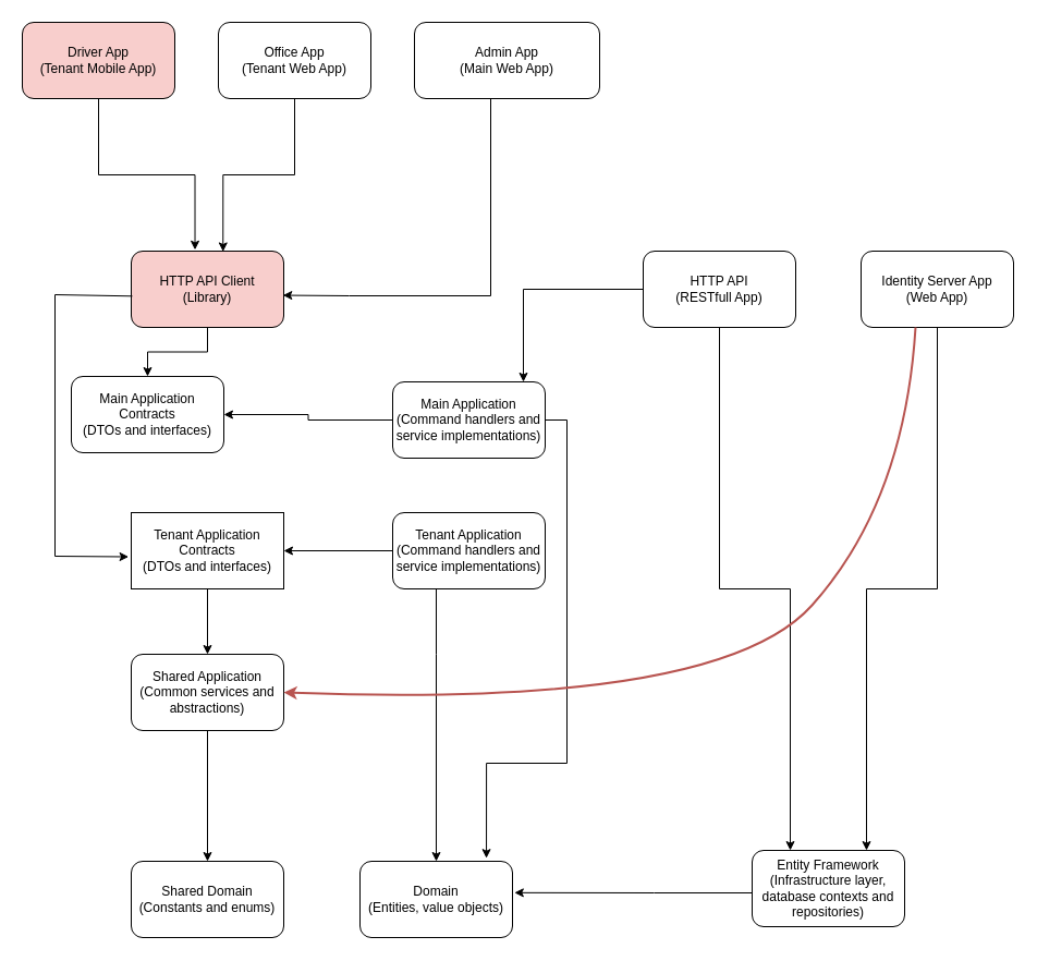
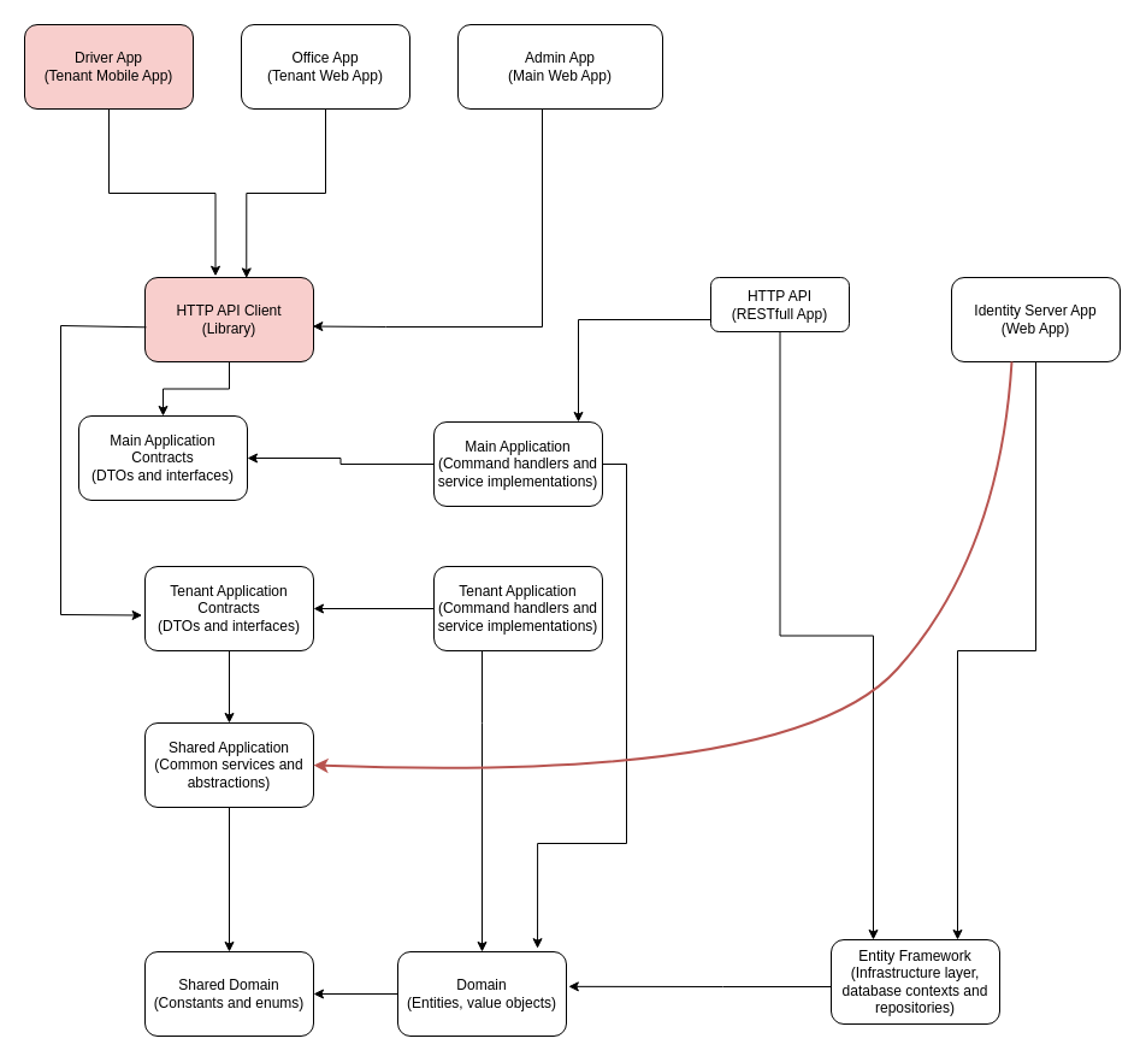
  <mxCell id="0" />
  <mxCell id="1" parent="0" />
  <mxCell id="2" style="edgeStyle=orthogonalEdgeStyle;rounded=0;orthogonalLoop=1;jettySize=auto;html=1;entryX=0.418;entryY=-0.017;entryDx=0;entryDy=0;entryPerimeter=0;" edge="1" parent="1" source="3" target="11"><mxGeometry relative="1" as="geometry" /></mxCell>
  <mxCell id="3" value="Driver App&lt;br&gt;(Tenant Mobile App)" style="rounded=1;whiteSpace=wrap;html=1;fillColor=#f8cecc;" vertex="1" parent="1"><mxGeometry x="20" y="20" width="140" height="70" as="geometry" /></mxCell>
  <mxCell id="4" style="edgeStyle=orthogonalEdgeStyle;rounded=0;orthogonalLoop=1;jettySize=auto;html=1;entryX=0.602;entryY=0.007;entryDx=0;entryDy=0;entryPerimeter=0;" edge="1" parent="1" source="5" target="11"><mxGeometry relative="1" as="geometry" /></mxCell>
  <mxCell id="5" value="Office App&lt;br&gt;(Tenant Web App)" style="rounded=1;whiteSpace=wrap;html=1;" vertex="1" parent="1"><mxGeometry x="200" y="20" width="140" height="70" as="geometry" /></mxCell>
  <mxCell id="6" style="edgeStyle=orthogonalEdgeStyle;rounded=0;orthogonalLoop=1;jettySize=auto;html=1;entryX=0.995;entryY=0.579;entryDx=0;entryDy=0;entryPerimeter=0;" edge="1" parent="1" source="7" target="11"><mxGeometry relative="1" as="geometry"><mxPoint x="450" y="300" as="targetPoint" /><Array as="points"><mxPoint x="450" y="271" /><mxPoint x="320" y="271" /></Array></mxGeometry></mxCell>
  <mxCell id="7" value="Admin App&lt;br&gt;(Main Web App)" style="rounded=1;whiteSpace=wrap;html=1;" vertex="1" parent="1"><mxGeometry x="380" y="20" width="170" height="70" as="geometry" /></mxCell>
  <mxCell id="8" style="edgeStyle=orthogonalEdgeStyle;rounded=0;orthogonalLoop=1;jettySize=auto;html=1;entryX=0.75;entryY=0;entryDx=0;entryDy=0;" edge="1" parent="1" source="9" target="30"><mxGeometry relative="1" as="geometry" /></mxCell>
  <mxCell id="9" value="Identity Server App &lt;br&gt;(Web App)" style="rounded=1;whiteSpace=wrap;html=1;" vertex="1" parent="1"><mxGeometry x="790" y="230" width="140" height="70" as="geometry" /></mxCell>
  <mxCell id="10" style="edgeStyle=orthogonalEdgeStyle;rounded=0;orthogonalLoop=1;jettySize=auto;html=1;entryX=0.5;entryY=0;entryDx=0;entryDy=0;" edge="1" parent="1" source="11" target="15"><mxGeometry relative="1" as="geometry" /></mxCell>
  <mxCell id="11" value="HTTP API Client&lt;br&gt;(Library)" style="rounded=1;whiteSpace=wrap;html=1;fillColor=#f8cecc;" vertex="1" parent="1"><mxGeometry x="120" y="230" width="140" height="70" as="geometry" /></mxCell>
  <mxCell id="12" style="edgeStyle=orthogonalEdgeStyle;rounded=0;orthogonalLoop=1;jettySize=auto;html=1;" edge="1" parent="1" source="14" target="18"><mxGeometry relative="1" as="geometry"><Array as="points"><mxPoint x="480" y="265" /></Array></mxGeometry></mxCell>
  <mxCell id="13" style="edgeStyle=orthogonalEdgeStyle;rounded=0;orthogonalLoop=1;jettySize=auto;html=1;entryX=0.25;entryY=0;entryDx=0;entryDy=0;" edge="1" parent="1" source="14" target="30"><mxGeometry relative="1" as="geometry" /></mxCell>
- <mxCell id="14" value="HTTP API&lt;br&gt;(RESTfull App)" style="rounded=1;whiteSpace=wrap;html=1;" vertex="1" parent="1"><mxGeometry x="590" y="230" width="140" height="70" as="geometry" /></mxCell>
+ <mxCell id="14" value="HTTP API&lt;br&gt;(RESTfull App)" style="rounded=1;whiteSpace=wrap;html=1;" vertex="1" parent="1"><mxGeometry x="590" y="230" width="115" height="45" as="geometry" /></mxCell>
  <mxCell id="15" value="Main Application Contracts&lt;br&gt;(DTOs and interfaces)" style="rounded=1;whiteSpace=wrap;html=1;" vertex="1" parent="1"><mxGeometry x="65" y="345" width="140" height="70" as="geometry" /></mxCell>
  <mxCell id="16" style="edgeStyle=orthogonalEdgeStyle;rounded=0;orthogonalLoop=1;jettySize=auto;html=1;entryX=1;entryY=0.5;entryDx=0;entryDy=0;" edge="1" parent="1" source="18" target="15"><mxGeometry relative="1" as="geometry" /></mxCell>
  <mxCell id="17" style="edgeStyle=orthogonalEdgeStyle;rounded=0;orthogonalLoop=1;jettySize=auto;html=1;entryX=0.829;entryY=-0.04;entryDx=0;entryDy=0;entryPerimeter=0;" edge="1" parent="1" source="18" target="28"><mxGeometry relative="1" as="geometry"><Array as="points"><mxPoint x="520" y="385" /><mxPoint x="520" y="700" /><mxPoint x="446" y="700" /></Array></mxGeometry></mxCell>
  <mxCell id="18" value="Main Application&lt;br&gt;(Command handlers and service implementations)" style="rounded=1;whiteSpace=wrap;html=1;" vertex="1" parent="1"><mxGeometry x="360" y="350" width="140" height="70" as="geometry" /></mxCell>
  <mxCell id="19" style="edgeStyle=orthogonalEdgeStyle;rounded=0;orthogonalLoop=1;jettySize=auto;html=1;entryX=0.5;entryY=0;entryDx=0;entryDy=0;" edge="1" parent="1" source="20" target="25"><mxGeometry relative="1" as="geometry" /></mxCell>
- <mxCell id="20" value="Tenant Application Contracts&lt;br&gt;(DTOs and interfaces)" style="whiteSpace=wrap;html=1;rounded=0;" vertex="1" parent="1"><mxGeometry x="120" y="470" width="140" height="70" as="geometry" /></mxCell>
+ <mxCell id="20" value="Tenant Application Contracts&lt;br&gt;(DTOs and interfaces)" style="rounded=1;whiteSpace=wrap;html=1;" vertex="1" parent="1"><mxGeometry x="120" y="470" width="140" height="70" as="geometry" /></mxCell>
  <mxCell id="21" style="edgeStyle=orthogonalEdgeStyle;rounded=0;orthogonalLoop=1;jettySize=auto;html=1;entryX=1;entryY=0.5;entryDx=0;entryDy=0;" edge="1" parent="1" source="23" target="20"><mxGeometry relative="1" as="geometry" /></mxCell>
  <mxCell id="22" style="edgeStyle=orthogonalEdgeStyle;rounded=0;orthogonalLoop=1;jettySize=auto;html=1;entryX=0.5;entryY=0;entryDx=0;entryDy=0;" edge="1" parent="1" source="23" target="28"><mxGeometry relative="1" as="geometry"><Array as="points"><mxPoint x="400" y="600" /><mxPoint x="400" y="600" /></Array></mxGeometry></mxCell>
  <mxCell id="23" value="Tenant Application&lt;br&gt;(Command handlers and service implementations)" style="rounded=1;whiteSpace=wrap;html=1;" vertex="1" parent="1"><mxGeometry x="360" y="470" width="140" height="70" as="geometry" /></mxCell>
  <mxCell id="24" style="edgeStyle=orthogonalEdgeStyle;rounded=0;orthogonalLoop=1;jettySize=auto;html=1;entryX=0.5;entryY=0;entryDx=0;entryDy=0;" edge="1" parent="1" source="25" target="26"><mxGeometry relative="1" as="geometry" /></mxCell>
  <mxCell id="25" value="Shared Application (Common services and abstractions)" style="rounded=1;whiteSpace=wrap;html=1;" vertex="1" parent="1"><mxGeometry x="120" y="600" width="140" height="70" as="geometry" /></mxCell>
  <mxCell id="26" value="Shared Domain&lt;br&gt;(Constants and enums)" style="rounded=1;whiteSpace=wrap;html=1;" vertex="1" parent="1"><mxGeometry x="120" y="790" width="140" height="70" as="geometry" /></mxCell>
+ <mxCell id="27" style="edgeStyle=orthogonalEdgeStyle;rounded=0;orthogonalLoop=1;jettySize=auto;html=1;entryX=1;entryY=0.5;entryDx=0;entryDy=0;" edge="1" parent="1" source="28" target="26"><mxGeometry relative="1" as="geometry" /></mxCell>
  <mxCell id="28" value="Domain&lt;br&gt;(Entities, value objects)" style="rounded=1;whiteSpace=wrap;html=1;" vertex="1" parent="1"><mxGeometry x="330" y="790" width="140" height="70" as="geometry" /></mxCell>
  <mxCell id="29" style="edgeStyle=orthogonalEdgeStyle;rounded=0;orthogonalLoop=1;jettySize=auto;html=1;entryX=1.013;entryY=0.412;entryDx=0;entryDy=0;entryPerimeter=0;" edge="1" parent="1" source="30" target="28"><mxGeometry relative="1" as="geometry"><Array as="points"><mxPoint x="600" y="819" /><mxPoint x="600" y="819" /></Array></mxGeometry></mxCell>
  <mxCell id="30" value="Entity Framework&lt;br&gt;(Infrastructure layer, database contexts and repositories)" style="rounded=1;whiteSpace=wrap;html=1;" vertex="1" parent="1"><mxGeometry x="690" y="780" width="140" height="70" as="geometry" /></mxCell>
  <mxCell id="31" value="" style="endArrow=none;html=1;rounded=0;entryX=0.007;entryY=0.59;entryDx=0;entryDy=0;entryPerimeter=0;" edge="1" parent="1" target="11"><mxGeometry width="50" height="50" relative="1" as="geometry"><mxPoint x="50" y="270" as="sourcePoint" /><mxPoint x="120" y="260" as="targetPoint" /></mxGeometry></mxCell>
  <mxCell id="32" value="" style="endArrow=none;html=1;rounded=0;" edge="1" parent="1"><mxGeometry width="50" height="50" relative="1" as="geometry"><mxPoint x="50" y="510" as="sourcePoint" /><mxPoint x="50" y="270" as="targetPoint" /></mxGeometry></mxCell>
  <mxCell id="33" value="" style="endArrow=classic;html=1;rounded=0;entryX=-0.017;entryY=0.579;entryDx=0;entryDy=0;entryPerimeter=0;" edge="1" parent="1" target="20"><mxGeometry width="50" height="50" relative="1" as="geometry"><mxPoint x="50" y="510" as="sourcePoint" /><mxPoint x="100" y="460" as="targetPoint" /></mxGeometry></mxCell>
  <mxCell id="34" value="" style="curved=1;endArrow=classic;html=1;rounded=0;entryX=1;entryY=0.5;entryDx=0;entryDy=0;fillColor=#f8cecc;strokeColor=#b85450;targetPerimeterSpacing=0;strokeWidth=2;" edge="1" parent="1" target="25"><mxGeometry width="50" height="50" relative="1" as="geometry"><mxPoint x="840" y="300" as="sourcePoint" /><mxPoint x="800" y="400" as="targetPoint" /><Array as="points"><mxPoint x="830" y="460" /><mxPoint x="660" y="650" /></Array></mxGeometry></mxCell>
